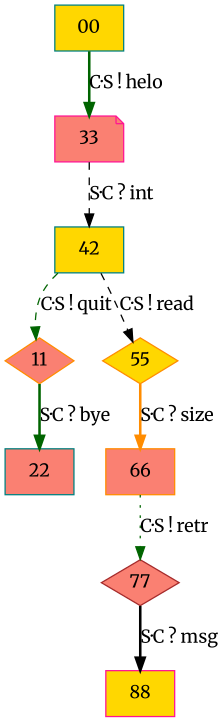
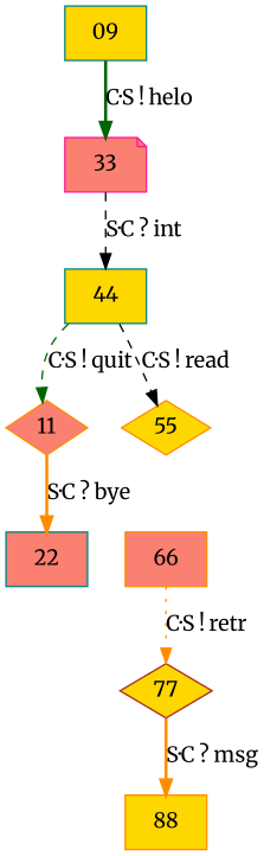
  digraph {
    color=white
    fontname=Merriweather
    node [color=teal fillcolor=gold fontname=Merriweather shape=box style=filled]
    edge [color=darkgreen fontname=Merriweather style=bold]
-   n1 [label=00]
+   n1 [label=09]
    n2 [color=deeppink fillcolor=salmon label=33 shape=note]
-   n3 [label=42]
+   n3 [label=44]
    n4 [color=darkorange fillcolor=salmon label=11 shape=diamond]
    n5 [fillcolor=salmon label=22]
    n6 [color=darkorange label=55 shape=diamond]
    n7 [color=darkorange fillcolor=salmon label=66]
-   n8 [color=brown fillcolor=salmon label=77 shape=diamond]
-   n9 [color=deeppink label=88]
+   n8 [color=brown label=77 shape=diamond]
+   n9 [color=darkorange label=88]
    n1 -> n2 [label="C&middot;S ! helo"]
    n2 -> n3 [color=black label="S&middot;C ? int" style=dashed]
    n3 -> n4 [label="C&middot;S ! quit" style=dashed]
    n3 -> n6 [color=black label="C&middot;S ! read" style=dashed]
-   n4 -> n5 [label="S&middot;C ? bye"]
-   n6 -> n7 [color=darkorange label="S&middot;C ? size"]
-   n7 -> n8 [label="C&middot;S ! retr" style=dotted]
-   n8 -> n9 [color=black label="S&middot;C ? msg"]
+   n4 -> n5 [color=darkorange label="S&middot;C ? bye"]
+   n7 -> n8 [color=darkorange label="C&middot;S ! retr" style=dotted]
+   n8 -> n9 [color=darkorange label="S&middot;C ? msg"]
  }
